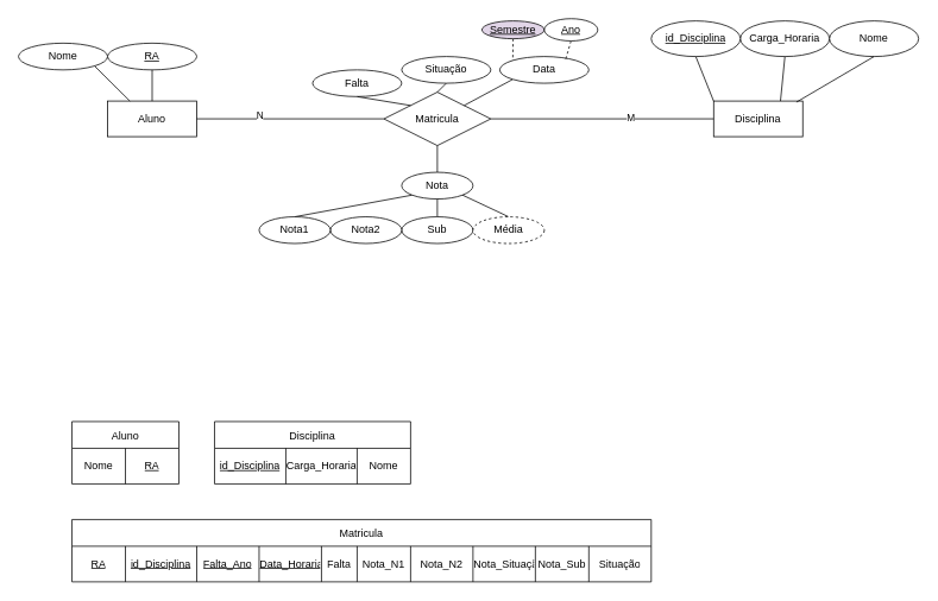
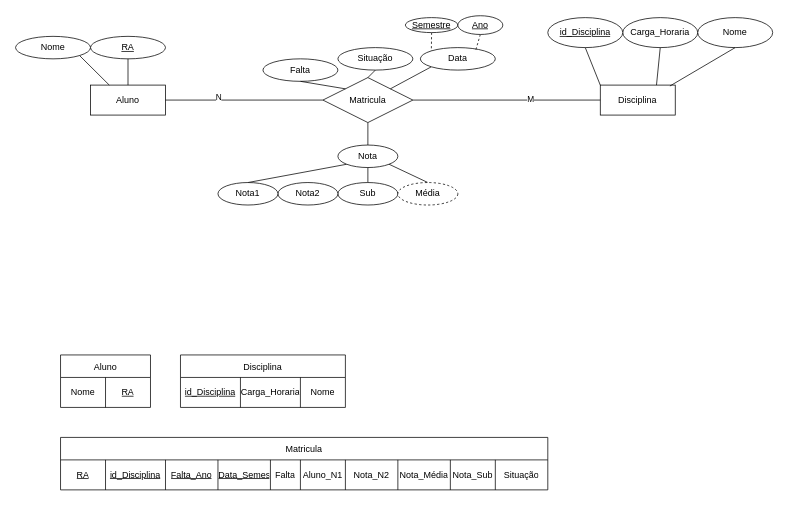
  <mxCell id="0" />
  <mxCell id="1" parent="0" />
  <mxCell id="2" value="Aluno" style="whiteSpace=wrap;html=1;align=center;" parent="1" vertex="1"><mxGeometry x="120" y="113" width="100" height="40" as="geometry" /></mxCell>
  <mxCell id="3" value="Disciplina" style="whiteSpace=wrap;html=1;align=center;" parent="1" vertex="1"><mxGeometry x="800" y="113" width="100" height="40" as="geometry" /></mxCell>
  <mxCell id="4" value="Nome" style="ellipse;whiteSpace=wrap;html=1;align=center;" parent="1" vertex="1"><mxGeometry x="20" y="48" width="100" height="30" as="geometry" /></mxCell>
  <mxCell id="5" value="&lt;u&gt;RA&lt;/u&gt;" style="ellipse;whiteSpace=wrap;html=1;align=center;" parent="1" vertex="1"><mxGeometry x="120" y="48" width="100" height="30" as="geometry" /></mxCell>
  <mxCell id="6" value="" style="endArrow=none;html=1;rounded=0;entryX=0.5;entryY=1;entryDx=0;entryDy=0;exitX=0.5;exitY=0;exitDx=0;exitDy=0;" parent="1" source="2" target="5" edge="1"><mxGeometry relative="1" as="geometry"><mxPoint x="670" y="223" as="sourcePoint" /><mxPoint x="830" y="223" as="targetPoint" /></mxGeometry></mxCell>
  <mxCell id="7" value="" style="endArrow=none;html=1;rounded=0;exitX=0.25;exitY=0;exitDx=0;exitDy=0;entryX=1;entryY=1;entryDx=0;entryDy=0;" parent="1" source="2" target="4" edge="1"><mxGeometry relative="1" as="geometry"><mxPoint x="420" y="93" as="sourcePoint" /><mxPoint x="350" y="53" as="targetPoint" /><Array as="points" /></mxGeometry></mxCell>
  <mxCell id="8" value="Carga_Horaria" style="ellipse;whiteSpace=wrap;html=1;align=center;" parent="1" vertex="1"><mxGeometry x="830" y="23" width="100" height="40" as="geometry" /></mxCell>
  <mxCell id="9" value="" style="endArrow=none;html=1;rounded=0;entryX=0.5;entryY=1;entryDx=0;entryDy=0;exitX=0.75;exitY=0;exitDx=0;exitDy=0;" parent="1" source="3" target="8" edge="1"><mxGeometry relative="1" as="geometry"><mxPoint x="780" y="88" as="sourcePoint" /><mxPoint x="780" y="48" as="targetPoint" /></mxGeometry></mxCell>
  <mxCell id="10" value="Nome" style="ellipse;whiteSpace=wrap;html=1;align=center;" parent="1" vertex="1"><mxGeometry x="930" y="23" width="100" height="40" as="geometry" /></mxCell>
  <mxCell id="11" style="edgeStyle=none;rounded=0;orthogonalLoop=1;jettySize=auto;html=1;exitX=0.5;exitY=1;exitDx=0;exitDy=0;entryX=0.5;entryY=0;entryDx=0;entryDy=0;endArrow=none;endFill=0;" edge="1" parent="1" source="12" target="19"><mxGeometry relative="1" as="geometry" /></mxCell>
  <mxCell id="12" value="Matricula" style="shape=rhombus;perimeter=rhombusPerimeter;whiteSpace=wrap;html=1;align=center;" parent="1" vertex="1"><mxGeometry x="430" y="103" width="120" height="60" as="geometry" /></mxCell>
  <mxCell id="13" value="" style="endArrow=none;html=1;rounded=0;exitX=0;exitY=0.5;exitDx=0;exitDy=0;entryX=1;entryY=0.5;entryDx=0;entryDy=0;" parent="1" source="12" target="2" edge="1"><mxGeometry relative="1" as="geometry"><mxPoint x="420" y="93" as="sourcePoint" /><mxPoint x="460" y="133" as="targetPoint" /></mxGeometry></mxCell>
  <mxCell id="14" value="N" style="edgeLabel;html=1;align=center;verticalAlign=middle;resizable=0;points=[];" vertex="1" connectable="0" parent="13"><mxGeometry x="0.337" y="-4" relative="1" as="geometry"><mxPoint as="offset" /></mxGeometry></mxCell>
  <mxCell id="15" value="" style="endArrow=none;html=1;rounded=0;entryX=0;entryY=0.5;entryDx=0;entryDy=0;exitX=1;exitY=0.5;exitDx=0;exitDy=0;" parent="1" source="12" target="3" edge="1"><mxGeometry relative="1" as="geometry"><mxPoint x="430" y="103" as="sourcePoint" /><mxPoint x="430" y="63" as="targetPoint" /><Array as="points" /></mxGeometry></mxCell>
  <mxCell id="16" value="M" style="edgeLabel;html=1;align=center;verticalAlign=middle;resizable=0;points=[];" vertex="1" connectable="0" parent="15"><mxGeometry x="0.25" y="2" relative="1" as="geometry"><mxPoint as="offset" /></mxGeometry></mxCell>
  <mxCell id="17" value="&lt;u&gt;id_Disciplina&lt;/u&gt;" style="ellipse;whiteSpace=wrap;html=1;align=center;" parent="1" vertex="1"><mxGeometry x="730" y="23" width="100" height="40" as="geometry" /></mxCell>
  <mxCell id="18" style="rounded=0;orthogonalLoop=1;jettySize=auto;html=1;exitX=0;exitY=1;exitDx=0;exitDy=0;entryX=0.5;entryY=0;entryDx=0;entryDy=0;endArrow=none;endFill=0;" edge="1" parent="1" source="19" target="27"><mxGeometry relative="1" as="geometry" /></mxCell>
  <mxCell id="19" value="Nota" style="ellipse;whiteSpace=wrap;html=1;align=center;" parent="1" vertex="1"><mxGeometry x="450" y="193" width="80" height="30" as="geometry" /></mxCell>
  <mxCell id="20" value="" style="endArrow=none;html=1;rounded=0;exitX=0;exitY=0;exitDx=0;exitDy=0;entryX=0.5;entryY=1;entryDx=0;entryDy=0;" parent="1" source="3" target="17" edge="1"><mxGeometry relative="1" as="geometry"><mxPoint x="745" y="93" as="sourcePoint" /><mxPoint x="720" y="63" as="targetPoint" /></mxGeometry></mxCell>
  <mxCell id="21" value="Falta" style="ellipse;whiteSpace=wrap;html=1;align=center;" parent="1" vertex="1"><mxGeometry x="350" y="78" width="100" height="30" as="geometry" /></mxCell>
  <mxCell id="22" value="" style="endArrow=none;html=1;rounded=0;entryX=0.5;entryY=1;entryDx=0;entryDy=0;exitX=0;exitY=0;exitDx=0;exitDy=0;" parent="1" source="12" target="21" edge="1"><mxGeometry relative="1" as="geometry"><mxPoint x="500" y="43" as="sourcePoint" /><mxPoint x="530" y="3" as="targetPoint" /></mxGeometry></mxCell>
  <mxCell id="23" value="" style="endArrow=none;html=1;rounded=0;entryX=0.5;entryY=1;entryDx=0;entryDy=0;exitX=0.929;exitY=0.031;exitDx=0;exitDy=0;exitPerimeter=0;" parent="1" source="3" target="10" edge="1"><mxGeometry relative="1" as="geometry"><mxPoint x="920" y="93" as="sourcePoint" /><mxPoint x="840" y="58" as="targetPoint" /></mxGeometry></mxCell>
  <mxCell id="24" style="edgeStyle=none;rounded=0;orthogonalLoop=1;jettySize=auto;html=1;exitX=0.5;exitY=0;exitDx=0;exitDy=0;entryX=0.5;entryY=1;entryDx=0;entryDy=0;endArrow=none;endFill=0;" edge="1" parent="1" source="25" target="19"><mxGeometry relative="1" as="geometry" /></mxCell>
  <mxCell id="25" value="Sub" style="ellipse;whiteSpace=wrap;html=1;align=center;" vertex="1" parent="1"><mxGeometry x="450" y="243" width="80" height="30" as="geometry" /></mxCell>
  <mxCell id="26" value="Nota2" style="ellipse;whiteSpace=wrap;html=1;align=center;" vertex="1" parent="1"><mxGeometry x="370" y="243" width="80" height="30" as="geometry" /></mxCell>
  <mxCell id="27" value="Nota1" style="ellipse;whiteSpace=wrap;html=1;align=center;" vertex="1" parent="1"><mxGeometry x="290" y="243" width="80" height="30" as="geometry" /></mxCell>
  <mxCell id="28" style="edgeStyle=none;rounded=0;orthogonalLoop=1;jettySize=auto;html=1;exitX=0.5;exitY=0;exitDx=0;exitDy=0;entryX=1;entryY=1;entryDx=0;entryDy=0;endArrow=none;endFill=0;" edge="1" parent="1" source="29" target="19"><mxGeometry relative="1" as="geometry" /></mxCell>
  <mxCell id="29" value="Média" style="ellipse;whiteSpace=wrap;html=1;align=center;dashed=1;" vertex="1" parent="1"><mxGeometry x="530" y="243" width="80" height="30" as="geometry" /></mxCell>
  <mxCell id="30" style="edgeStyle=none;rounded=0;orthogonalLoop=1;jettySize=auto;html=1;exitX=0.5;exitY=1;exitDx=0;exitDy=0;entryX=0.5;entryY=0;entryDx=0;entryDy=0;endArrow=none;endFill=0;" edge="1" parent="1" source="31" target="12"><mxGeometry relative="1" as="geometry" /></mxCell>
  <mxCell id="31" value="Situação" style="ellipse;whiteSpace=wrap;html=1;align=center;" vertex="1" parent="1"><mxGeometry x="450" y="63" width="100" height="30" as="geometry" /></mxCell>
  <mxCell id="32" style="edgeStyle=none;rounded=0;orthogonalLoop=1;jettySize=auto;html=1;exitX=0;exitY=1;exitDx=0;exitDy=0;entryX=1;entryY=0;entryDx=0;entryDy=0;endArrow=none;endFill=0;" edge="1" parent="1" source="33" target="12"><mxGeometry relative="1" as="geometry" /></mxCell>
  <mxCell id="33" value="Data" style="ellipse;whiteSpace=wrap;html=1;align=center;" vertex="1" parent="1"><mxGeometry x="560" y="63" width="100" height="30" as="geometry" /></mxCell>
  <mxCell id="34" style="edgeStyle=none;rounded=0;orthogonalLoop=1;jettySize=auto;html=1;exitX=0.5;exitY=1;exitDx=0;exitDy=0;entryX=0;entryY=0;entryDx=0;entryDy=0;endArrow=none;endFill=0;dashed=1;" edge="1" parent="1" source="35" target="33"><mxGeometry relative="1" as="geometry" /></mxCell>
- <mxCell id="35" value="&lt;u&gt;Semestre&lt;/u&gt;" style="ellipse;whiteSpace=wrap;html=1;align=center;fillColor=#e1d5e7;" vertex="1" parent="1"><mxGeometry x="540" y="23" width="70" height="20" as="geometry" /></mxCell>
+ <mxCell id="35" value="&lt;u&gt;Semestre&lt;/u&gt;" style="ellipse;whiteSpace=wrap;html=1;align=center;" vertex="1" parent="1"><mxGeometry x="540" y="23" width="70" height="20" as="geometry" /></mxCell>
  <mxCell id="36" style="edgeStyle=none;rounded=0;orthogonalLoop=1;jettySize=auto;html=1;exitX=0.5;exitY=1;exitDx=0;exitDy=0;entryX=0.74;entryY=0.1;entryDx=0;entryDy=0;entryPerimeter=0;endArrow=none;endFill=0;dashed=1;" edge="1" parent="1" source="37" target="33"><mxGeometry relative="1" as="geometry" /></mxCell>
  <mxCell id="37" value="&lt;u&gt;Ano&lt;/u&gt;" style="ellipse;whiteSpace=wrap;html=1;align=center;" vertex="1" parent="1"><mxGeometry x="610" y="20.5" width="60" height="25" as="geometry" /></mxCell>
  <mxCell id="38" value="Aluno" style="shape=table;startSize=30;container=1;collapsible=0;childLayout=tableLayout;" vertex="1" parent="1"><mxGeometry x="80" y="473" width="120" height="70" as="geometry" /></mxCell>
  <mxCell id="39" value="" style="shape=tableRow;horizontal=0;startSize=0;swimlaneHead=0;swimlaneBody=0;top=0;left=0;bottom=0;right=0;collapsible=0;dropTarget=0;fillColor=none;points=[[0,0.5],[1,0.5]];portConstraint=eastwest;" vertex="1" parent="38"><mxGeometry y="30" width="120" height="40" as="geometry" /></mxCell>
  <mxCell id="40" value="Nome" style="shape=partialRectangle;html=1;whiteSpace=wrap;connectable=0;overflow=hidden;fillColor=none;top=0;left=0;bottom=0;right=0;pointerEvents=1;" vertex="1" parent="39"><mxGeometry width="60" height="40" as="geometry"><mxRectangle width="60" height="40" as="alternateBounds" /></mxGeometry></mxCell>
  <mxCell id="41" value="&lt;u&gt;RA&lt;/u&gt;" style="shape=partialRectangle;html=1;whiteSpace=wrap;connectable=0;overflow=hidden;fillColor=none;top=0;left=0;bottom=0;right=0;pointerEvents=1;" vertex="1" parent="39"><mxGeometry x="60" width="60" height="40" as="geometry"><mxRectangle width="60" height="40" as="alternateBounds" /></mxGeometry></mxCell>
  <mxCell id="42" value="Disciplina" style="shape=table;startSize=30;container=1;collapsible=0;childLayout=tableLayout;" vertex="1" parent="1"><mxGeometry x="240" y="473" width="220" height="70" as="geometry" /></mxCell>
  <mxCell id="43" value="" style="shape=tableRow;horizontal=0;startSize=0;swimlaneHead=0;swimlaneBody=0;top=0;left=0;bottom=0;right=0;collapsible=0;dropTarget=0;fillColor=none;points=[[0,0.5],[1,0.5]];portConstraint=eastwest;" vertex="1" parent="42"><mxGeometry y="30" width="220" height="40" as="geometry" /></mxCell>
  <mxCell id="44" value="&lt;u&gt;id_Disciplina&lt;/u&gt;" style="shape=partialRectangle;html=1;whiteSpace=wrap;connectable=0;overflow=hidden;fillColor=none;top=0;left=0;bottom=0;right=0;pointerEvents=1;" vertex="1" parent="43"><mxGeometry width="80" height="40" as="geometry"><mxRectangle width="80" height="40" as="alternateBounds" /></mxGeometry></mxCell>
  <mxCell id="45" value="Carga_Horaria" style="shape=partialRectangle;html=1;whiteSpace=wrap;connectable=0;overflow=hidden;fillColor=none;top=0;left=0;bottom=0;right=0;pointerEvents=1;" vertex="1" parent="43"><mxGeometry x="80" width="80" height="40" as="geometry"><mxRectangle width="80" height="40" as="alternateBounds" /></mxGeometry></mxCell>
  <mxCell id="46" value="Nome" style="shape=partialRectangle;html=1;whiteSpace=wrap;connectable=0;overflow=hidden;fillColor=none;top=0;left=0;bottom=0;right=0;pointerEvents=1;" vertex="1" parent="43"><mxGeometry x="160" width="60" height="40" as="geometry"><mxRectangle width="60" height="40" as="alternateBounds" /></mxGeometry></mxCell>
  <mxCell id="47" value="Matricula" style="shape=table;startSize=30;container=1;collapsible=0;childLayout=tableLayout;" vertex="1" parent="1"><mxGeometry x="80" y="583" width="650" height="70" as="geometry" /></mxCell>
  <mxCell id="48" value="" style="shape=tableRow;horizontal=0;startSize=0;swimlaneHead=0;swimlaneBody=0;top=0;left=0;bottom=0;right=0;collapsible=0;dropTarget=0;fillColor=none;points=[[0,0.5],[1,0.5]];portConstraint=eastwest;" vertex="1" parent="47"><mxGeometry y="30" width="650" height="40" as="geometry" /></mxCell>
  <mxCell id="49" value="&lt;u&gt;RA&lt;/u&gt;" style="shape=partialRectangle;html=1;whiteSpace=wrap;connectable=0;overflow=hidden;fillColor=none;top=0;left=0;bottom=0;right=0;pointerEvents=1;" vertex="1" parent="48"><mxGeometry width="60" height="40" as="geometry"><mxRectangle width="60" height="40" as="alternateBounds" /></mxGeometry></mxCell>
  <mxCell id="50" value="&lt;u&gt;id_Disciplina&lt;/u&gt;" style="shape=partialRectangle;html=1;whiteSpace=wrap;connectable=0;overflow=hidden;fillColor=none;top=0;left=0;bottom=0;right=0;pointerEvents=1;" vertex="1" parent="48"><mxGeometry x="60" width="80" height="40" as="geometry"><mxRectangle width="80" height="40" as="alternateBounds" /></mxGeometry></mxCell>
  <mxCell id="51" value="&lt;u&gt;Falta_Ano&lt;/u&gt;" style="shape=partialRectangle;html=1;whiteSpace=wrap;connectable=0;overflow=hidden;fillColor=none;top=0;left=0;bottom=0;right=0;pointerEvents=1;" vertex="1" parent="48"><mxGeometry x="140" width="70" height="40" as="geometry"><mxRectangle width="70" height="40" as="alternateBounds" /></mxGeometry></mxCell>
- <mxCell id="52" value="&lt;u&gt;Data_Horaria&lt;/u&gt;" style="shape=partialRectangle;html=1;whiteSpace=wrap;connectable=0;overflow=hidden;fillColor=none;top=0;left=0;bottom=0;right=0;pointerEvents=1;" vertex="1" parent="48"><mxGeometry x="210" width="70" height="40" as="geometry"><mxRectangle width="70" height="40" as="alternateBounds" /></mxGeometry></mxCell>
+ <mxCell id="52" value="&lt;u&gt;Data_Semestre&lt;/u&gt;" style="shape=partialRectangle;html=1;whiteSpace=wrap;connectable=0;overflow=hidden;fillColor=none;top=0;left=0;bottom=0;right=0;pointerEvents=1;" vertex="1" parent="48"><mxGeometry x="210" width="70" height="40" as="geometry"><mxRectangle width="70" height="40" as="alternateBounds" /></mxGeometry></mxCell>
  <mxCell id="53" value="Falta" style="shape=partialRectangle;html=1;whiteSpace=wrap;connectable=0;overflow=hidden;fillColor=none;top=0;left=0;bottom=0;right=0;pointerEvents=1;" vertex="1" parent="48"><mxGeometry x="280" width="40" height="40" as="geometry"><mxRectangle width="40" height="40" as="alternateBounds" /></mxGeometry></mxCell>
- <mxCell id="54" value="Nota_N1" style="shape=partialRectangle;html=1;whiteSpace=wrap;connectable=0;overflow=hidden;fillColor=none;top=0;left=0;bottom=0;right=0;pointerEvents=1;" vertex="1" parent="48"><mxGeometry x="320" width="60" height="40" as="geometry"><mxRectangle width="60" height="40" as="alternateBounds" /></mxGeometry></mxCell>
+ <mxCell id="54" value="Aluno_N1" style="shape=partialRectangle;html=1;whiteSpace=wrap;connectable=0;overflow=hidden;fillColor=none;top=0;left=0;bottom=0;right=0;pointerEvents=1;" vertex="1" parent="48"><mxGeometry x="320" width="60" height="40" as="geometry"><mxRectangle width="60" height="40" as="alternateBounds" /></mxGeometry></mxCell>
  <mxCell id="55" value="Nota_N2" style="shape=partialRectangle;html=1;whiteSpace=wrap;connectable=0;overflow=hidden;fillColor=none;top=0;left=0;bottom=0;right=0;pointerEvents=1;" vertex="1" parent="48"><mxGeometry x="380" width="70" height="40" as="geometry"><mxRectangle width="70" height="40" as="alternateBounds" /></mxGeometry></mxCell>
- <mxCell id="56" value="Nota_Situação" style="shape=partialRectangle;html=1;whiteSpace=wrap;connectable=0;overflow=hidden;fillColor=none;top=0;left=0;bottom=0;right=0;pointerEvents=1;" vertex="1" parent="48"><mxGeometry x="450" width="70" height="40" as="geometry"><mxRectangle width="70" height="40" as="alternateBounds" /></mxGeometry></mxCell>
+ <mxCell id="56" value="Nota_Média" style="shape=partialRectangle;html=1;whiteSpace=wrap;connectable=0;overflow=hidden;fillColor=none;top=0;left=0;bottom=0;right=0;pointerEvents=1;" vertex="1" parent="48"><mxGeometry x="450" width="70" height="40" as="geometry"><mxRectangle width="70" height="40" as="alternateBounds" /></mxGeometry></mxCell>
  <mxCell id="57" value="Nota_Sub" style="shape=partialRectangle;html=1;whiteSpace=wrap;connectable=0;overflow=hidden;fillColor=none;top=0;left=0;bottom=0;right=0;pointerEvents=1;" vertex="1" parent="48"><mxGeometry x="520" width="60" height="40" as="geometry"><mxRectangle width="60" height="40" as="alternateBounds" /></mxGeometry></mxCell>
  <mxCell id="58" value="Situação" style="shape=partialRectangle;html=1;whiteSpace=wrap;connectable=0;overflow=hidden;fillColor=none;top=0;left=0;bottom=0;right=0;pointerEvents=1;" vertex="1" parent="48"><mxGeometry x="580" width="70" height="40" as="geometry"><mxRectangle width="70" height="40" as="alternateBounds" /></mxGeometry></mxCell>
